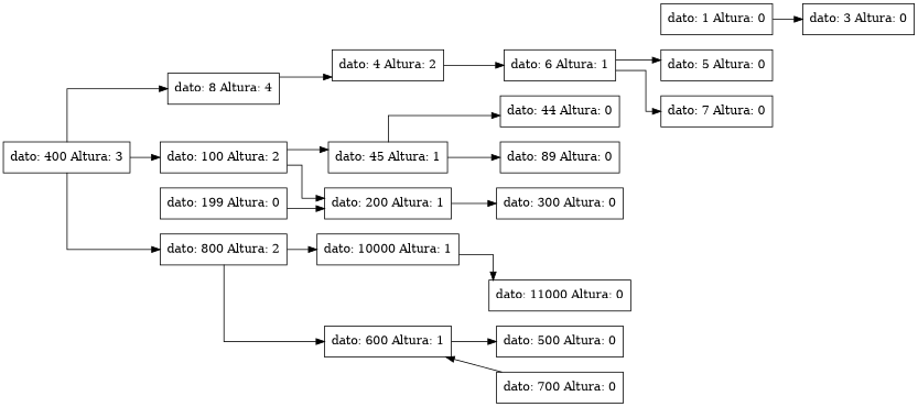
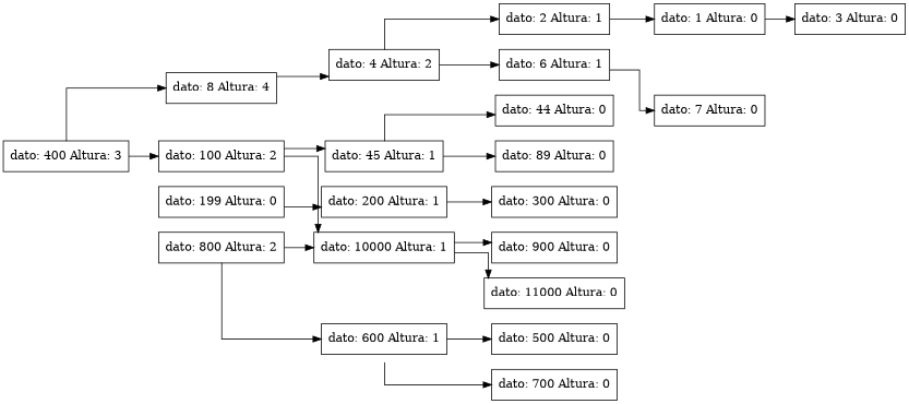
  digraph {
    concentrate=true
    rankdir=LR
    splines=ortho
    node [shape=record]
    n1 [label="{dato: 8  Altura: 4}"]
    n2 [label="{dato: 4  Altura: 2}"]
+   n3 [label="{dato: 2  Altura: 1}"]
    n4 [label="{dato: 6  Altura: 1}"]
    n5 [label="{dato: 400  Altura: 3}"]
    n6 [label="{dato: 100  Altura: 2}"]
    n7 [label="{dato: 800  Altura: 2}"]
    n8 [label="{dato: 1  Altura: 0}"]
-   n9 [label="{dato: 5  Altura: 0}"]
    n10 [label="{dato: 7  Altura: 0}"]
    n11 [label="{dato: 3  Altura: 0}"]
    n12 [label="{dato: 45  Altura: 1}"]
    n13 [label="{dato: 200  Altura: 1}"]
    n14 [label="{dato: 600  Altura: 1}"]
    n15 [label="{dato: 10000  Altura: 1}"]
    n16 [label="{dato: 44  Altura: 0}"]
    n17 [label="{dato: 89  Altura: 0}"]
    n18 [label="{dato: 300  Altura: 0}"]
    n19 [label="{dato: 199  Altura: 0}"]
    n20 [label="{dato: 500  Altura: 0}"]
    n21 [label="{dato: 700  Altura: 0}"]
+   n22 [label="{dato: 900  Altura: 0}"]
    n23 [label="{dato: 11000  Altura: 0}"]
    n1 -> n2
+   n2 -> n3
    n2 -> n4
-   n4 -> n9
+   n3 -> n8
    n4 -> n10
    n5 -> n1
    n5 -> n6
-   n5 -> n7
    n6 -> n12
-   n6 -> n13
+   n6 -> n15
    n7 -> n14
    n7 -> n15
    n8 -> n11
    n12 -> n16
    n12 -> n17
    n13 -> n18
    n14 -> n20
-   n21 -> n14
+   n14 -> n21
+   n15 -> n22
    n15 -> n23
    n19 -> n13
  }
